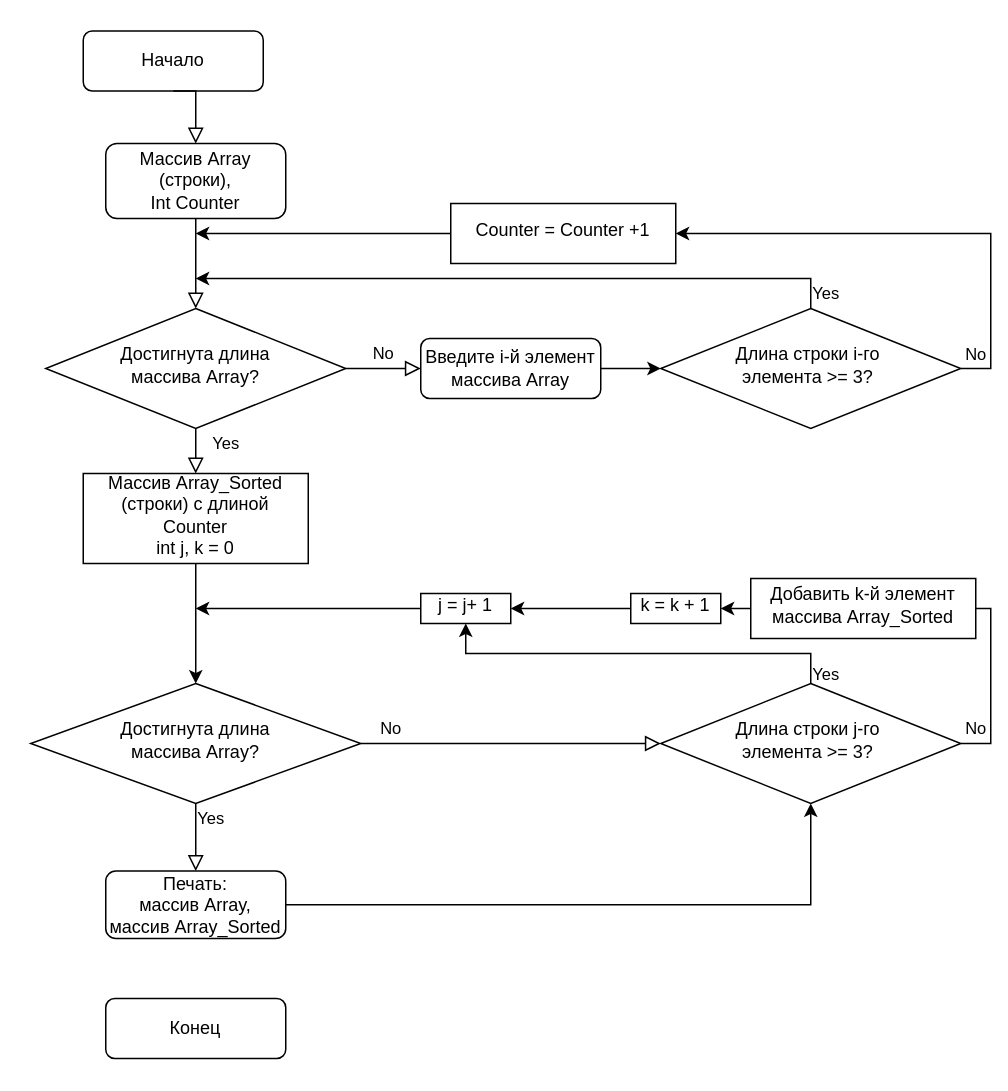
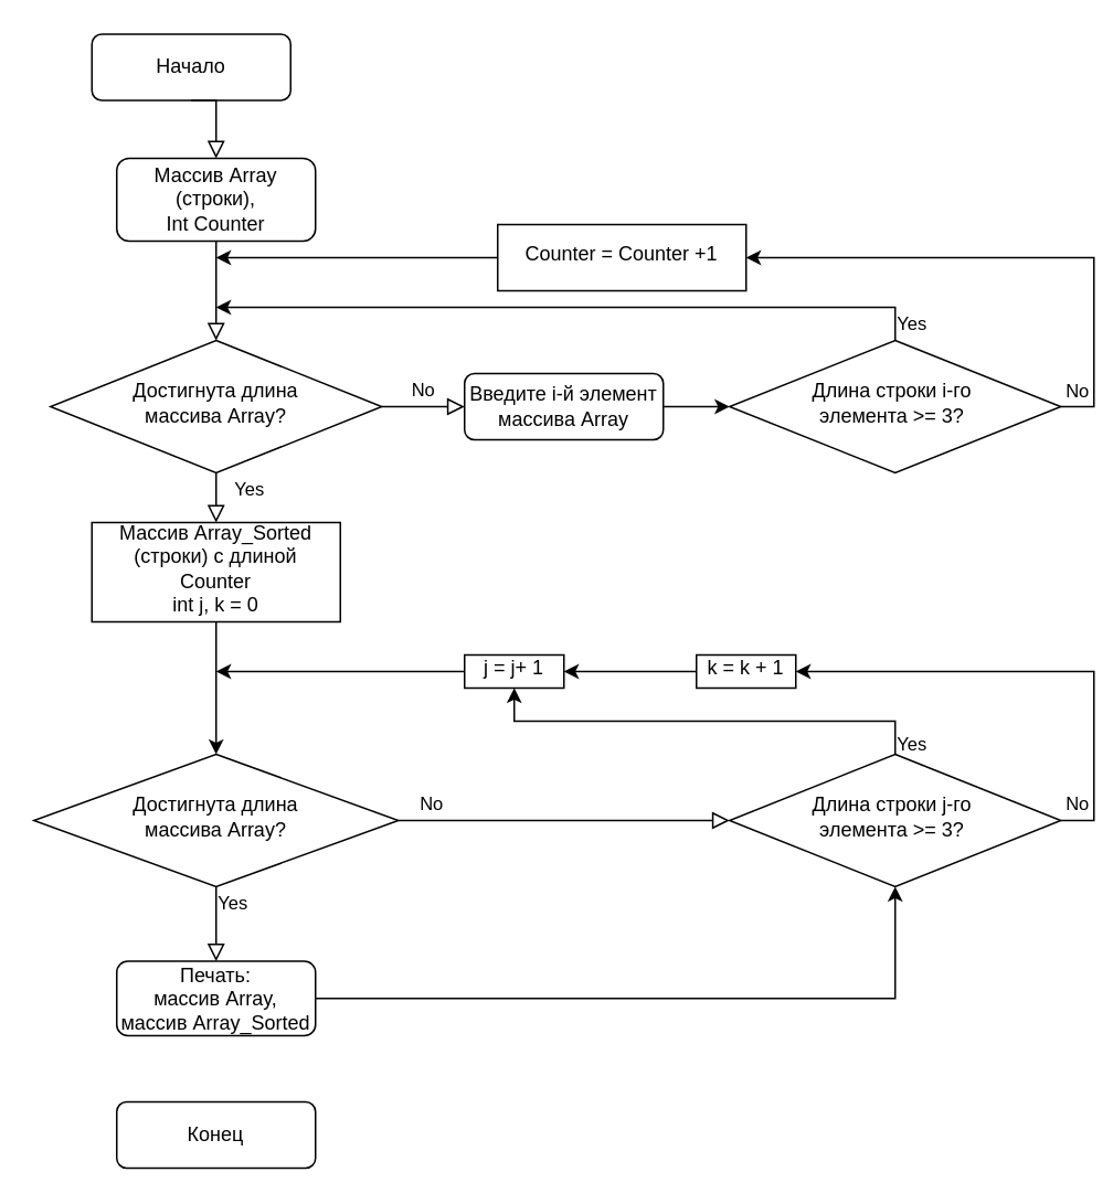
  <mxCell id="0" />
  <mxCell id="1" parent="0" />
  <mxCell id="2" value="" style="rounded=0;html=1;jettySize=auto;orthogonalLoop=1;fontSize=11;endArrow=block;endFill=0;endSize=8;strokeWidth=1;shadow=0;labelBackgroundColor=none;edgeStyle=orthogonalEdgeStyle;exitX=0.5;exitY=1;exitDx=0;exitDy=0;" parent="1" source="14" target="6" edge="1"><mxGeometry relative="1" as="geometry" /></mxCell>
  <mxCell id="3" value="Начало" style="rounded=1;whiteSpace=wrap;html=1;fontSize=12;glass=0;strokeWidth=1;shadow=0;" parent="1" vertex="1"><mxGeometry x="55" y="20" width="120" height="40" as="geometry" /></mxCell>
  <mxCell id="4" value="Yes" style="rounded=0;html=1;jettySize=auto;orthogonalLoop=1;fontSize=11;endArrow=block;endFill=0;endSize=8;strokeWidth=1;shadow=0;labelBackgroundColor=none;edgeStyle=orthogonalEdgeStyle;" parent="1" source="6" target="22" edge="1"><mxGeometry x="-0.6" y="20" relative="1" as="geometry"><mxPoint as="offset" /><Array as="points" /></mxGeometry></mxCell>
  <mxCell id="5" value="No" style="edgeStyle=orthogonalEdgeStyle;rounded=0;html=1;jettySize=auto;orthogonalLoop=1;fontSize=11;endArrow=block;endFill=0;endSize=8;strokeWidth=1;shadow=0;labelBackgroundColor=none;" parent="1" source="6" target="8" edge="1"><mxGeometry y="10" relative="1" as="geometry"><mxPoint as="offset" /></mxGeometry></mxCell>
  <mxCell id="6" value="Достигнута длина &lt;br&gt;массива Array?" style="rhombus;whiteSpace=wrap;html=1;shadow=0;fontFamily=Helvetica;fontSize=12;align=center;strokeWidth=1;spacing=6;spacingTop=-4;" parent="1" vertex="1"><mxGeometry x="30" y="205" width="200" height="80" as="geometry" /></mxCell>
  <mxCell id="7" style="edgeStyle=orthogonalEdgeStyle;rounded=0;orthogonalLoop=1;jettySize=auto;html=1;" edge="1" parent="1" source="8"><mxGeometry relative="1" as="geometry"><mxPoint x="440" y="245" as="targetPoint" /></mxGeometry></mxCell>
  <mxCell id="8" value="Введите i-й элемент&lt;br&gt;массива Array" style="rounded=1;whiteSpace=wrap;html=1;fontSize=12;glass=0;strokeWidth=1;shadow=0;" parent="1" vertex="1"><mxGeometry x="280" y="225" width="120" height="40" as="geometry" /></mxCell>
  <mxCell id="9" value="Yes" style="rounded=0;html=1;jettySize=auto;orthogonalLoop=1;fontSize=11;endArrow=block;endFill=0;endSize=8;strokeWidth=1;shadow=0;labelBackgroundColor=none;edgeStyle=orthogonalEdgeStyle;" parent="1" source="11" target="13" edge="1"><mxGeometry x="-0.556" y="10" relative="1" as="geometry"><mxPoint as="offset" /></mxGeometry></mxCell>
  <mxCell id="10" value="No" style="edgeStyle=orthogonalEdgeStyle;rounded=0;html=1;jettySize=auto;orthogonalLoop=1;fontSize=11;endArrow=block;endFill=0;endSize=8;strokeWidth=1;shadow=0;labelBackgroundColor=none;entryX=0;entryY=0.5;entryDx=0;entryDy=0;" parent="1" source="11" target="25" edge="1"><mxGeometry x="-0.8" y="10" relative="1" as="geometry"><mxPoint as="offset" /><mxPoint x="280" y="495" as="targetPoint" /><Array as="points" /></mxGeometry></mxCell>
  <mxCell id="11" value="Достигнута длина&lt;br&gt;массива Array?" style="rhombus;whiteSpace=wrap;html=1;shadow=0;fontFamily=Helvetica;fontSize=12;align=center;strokeWidth=1;spacing=6;spacingTop=-4;" parent="1" vertex="1"><mxGeometry x="20" y="455" width="220" height="80" as="geometry" /></mxCell>
  <mxCell id="12" value="" style="edgeStyle=orthogonalEdgeStyle;rounded=0;orthogonalLoop=1;jettySize=auto;html=1;" edge="1" parent="1" source="13" target="25"><mxGeometry relative="1" as="geometry" /></mxCell>
  <mxCell id="13" value="Печать: &lt;br&gt;массив Array,&lt;br&gt;массив Array_Sorted" style="rounded=1;whiteSpace=wrap;html=1;fontSize=12;glass=0;strokeWidth=1;shadow=0;" parent="1" vertex="1"><mxGeometry x="70" y="580" width="120" height="45" as="geometry" /></mxCell>
  <mxCell id="14" value="Массив Array (строки),&lt;br&gt;Int Counter" style="rounded=1;whiteSpace=wrap;html=1;fontSize=12;glass=0;strokeWidth=1;shadow=0;" vertex="1" parent="1"><mxGeometry x="70" y="95" width="120" height="50" as="geometry" /></mxCell>
  <mxCell id="15" value="" style="rounded=0;html=1;jettySize=auto;orthogonalLoop=1;fontSize=11;endArrow=block;endFill=0;endSize=8;strokeWidth=1;shadow=0;labelBackgroundColor=none;edgeStyle=orthogonalEdgeStyle;exitX=0.5;exitY=1;exitDx=0;exitDy=0;" edge="1" parent="1" source="3"><mxGeometry relative="1" as="geometry"><mxPoint x="130" y="75" as="sourcePoint" /><mxPoint x="130" y="95" as="targetPoint" /></mxGeometry></mxCell>
  <mxCell id="16" value="No" style="edgeStyle=orthogonalEdgeStyle;rounded=0;orthogonalLoop=1;jettySize=auto;html=1;entryX=1;entryY=0.5;entryDx=0;entryDy=0;exitX=1;exitY=0.5;exitDx=0;exitDy=0;" edge="1" parent="1" source="18" target="20"><mxGeometry x="-0.818" y="10" relative="1" as="geometry"><mxPoint as="offset" /></mxGeometry></mxCell>
  <mxCell id="17" value="Yes" style="edgeStyle=orthogonalEdgeStyle;rounded=0;orthogonalLoop=1;jettySize=auto;html=1;" edge="1" parent="1" source="18"><mxGeometry x="-0.953" y="-10" relative="1" as="geometry"><mxPoint x="130" y="185" as="targetPoint" /><Array as="points"><mxPoint x="540" y="185" /><mxPoint x="130" y="185" /></Array><mxPoint as="offset" /></mxGeometry></mxCell>
  <mxCell id="18" value="Длина строки i-го&amp;nbsp;&lt;br&gt;элемента &amp;gt;= 3?&amp;nbsp;" style="rhombus;whiteSpace=wrap;html=1;shadow=0;fontFamily=Helvetica;fontSize=12;align=center;strokeWidth=1;spacing=6;spacingTop=-4;" vertex="1" parent="1"><mxGeometry x="440" y="205" width="200" height="80" as="geometry" /></mxCell>
  <mxCell id="19" style="edgeStyle=orthogonalEdgeStyle;rounded=0;orthogonalLoop=1;jettySize=auto;html=1;" edge="1" parent="1" source="20"><mxGeometry relative="1" as="geometry"><mxPoint x="130" y="155" as="targetPoint" /></mxGeometry></mxCell>
  <mxCell id="20" value="Counter = Counter +1" style="whiteSpace=wrap;html=1;shadow=0;strokeWidth=1;spacing=6;spacingTop=-4;" vertex="1" parent="1"><mxGeometry x="300" y="135" width="150" height="40" as="geometry" /></mxCell>
  <mxCell id="21" style="edgeStyle=orthogonalEdgeStyle;rounded=0;orthogonalLoop=1;jettySize=auto;html=1;entryX=0.5;entryY=0;entryDx=0;entryDy=0;" edge="1" parent="1" source="22" target="11"><mxGeometry relative="1" as="geometry" /></mxCell>
  <mxCell id="22" value="Массив Array_Sorted (строки) с длиной Counter&lt;br&gt;int j, k = 0" style="whiteSpace=wrap;html=1;shadow=0;strokeWidth=1;spacing=6;spacingTop=-4;" vertex="1" parent="1"><mxGeometry x="55" y="315" width="150" height="60" as="geometry" /></mxCell>
  <mxCell id="23" value="No" style="edgeStyle=orthogonalEdgeStyle;rounded=0;orthogonalLoop=1;jettySize=auto;html=1;entryX=1;entryY=0.5;entryDx=0;entryDy=0;exitX=1;exitY=0.5;exitDx=0;exitDy=0;" edge="1" parent="1" source="25" target="27"><mxGeometry x="-0.931" y="10" relative="1" as="geometry"><mxPoint as="offset" /></mxGeometry></mxCell>
  <mxCell id="24" value="Yes" style="edgeStyle=orthogonalEdgeStyle;rounded=0;orthogonalLoop=1;jettySize=auto;html=1;" edge="1" parent="1" source="25"><mxGeometry x="-0.953" y="-10" relative="1" as="geometry"><mxPoint x="310" y="415" as="targetPoint" /><Array as="points"><mxPoint x="540" y="435" /><mxPoint x="310" y="435" /><mxPoint x="310" y="415" /></Array><mxPoint as="offset" /></mxGeometry></mxCell>
  <mxCell id="25" value="Длина строки j-го&amp;nbsp;&lt;br&gt;элемента &amp;gt;= 3?&amp;nbsp;" style="rhombus;whiteSpace=wrap;html=1;shadow=0;fontFamily=Helvetica;fontSize=12;align=center;strokeWidth=1;spacing=6;spacingTop=-4;" vertex="1" parent="1"><mxGeometry x="440" y="455" width="200" height="80" as="geometry" /></mxCell>
  <mxCell id="26" style="edgeStyle=orthogonalEdgeStyle;rounded=0;orthogonalLoop=1;jettySize=auto;html=1;entryX=1;entryY=0.5;entryDx=0;entryDy=0;" edge="1" parent="1" source="27" target="30"><mxGeometry relative="1" as="geometry"><mxPoint x="370" y="405" as="targetPoint" /></mxGeometry></mxCell>
  <mxCell id="27" value="k = k + 1" style="whiteSpace=wrap;html=1;shadow=0;strokeWidth=1;spacing=6;spacingTop=-4;" vertex="1" parent="1"><mxGeometry x="420" y="395" width="60" height="20" as="geometry" /></mxCell>
- <mxCell id="28" value="Добавить k-й элемент массива Array_Sorted" style="whiteSpace=wrap;html=1;shadow=0;strokeWidth=1;spacing=6;spacingTop=-4;" vertex="1" parent="1"><mxGeometry x="500" y="385" width="150" height="40" as="geometry" /></mxCell>
  <mxCell id="29" style="edgeStyle=orthogonalEdgeStyle;rounded=0;orthogonalLoop=1;jettySize=auto;html=1;" edge="1" parent="1" source="30"><mxGeometry relative="1" as="geometry"><mxPoint x="130" y="405" as="targetPoint" /></mxGeometry></mxCell>
  <mxCell id="30" value="j = j+ 1" style="whiteSpace=wrap;html=1;shadow=0;strokeWidth=1;spacing=6;spacingTop=-4;" vertex="1" parent="1"><mxGeometry x="280" y="395" width="60" height="20" as="geometry" /></mxCell>
  <mxCell id="31" value="Конец" style="whiteSpace=wrap;html=1;rounded=1;glass=0;strokeWidth=1;shadow=0;" vertex="1" parent="1"><mxGeometry x="70" y="665" width="120" height="40" as="geometry" /></mxCell>
